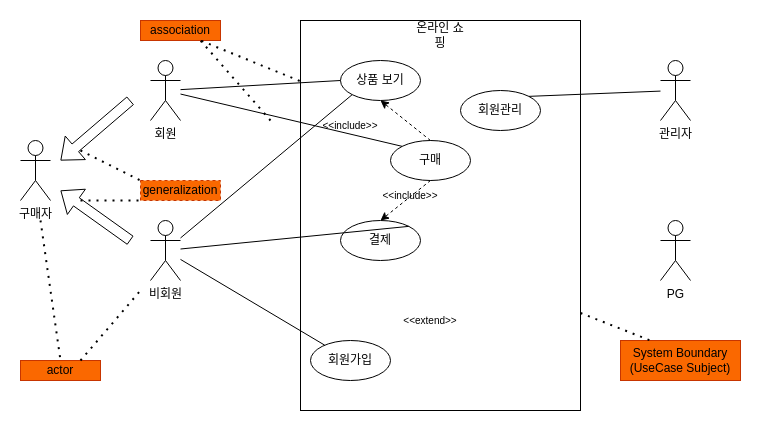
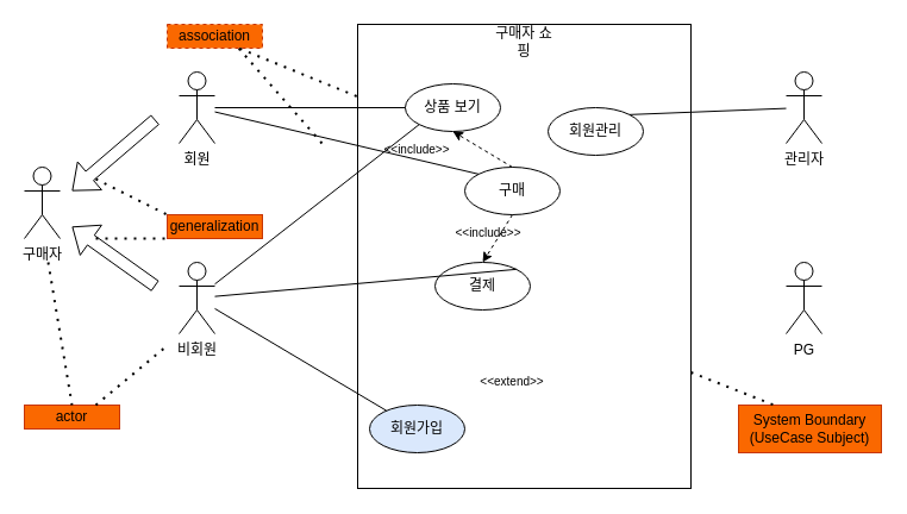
  <mxCell id="0" />
  <mxCell id="1" parent="0" />
  <mxCell id="2" value="회원" style="shape=umlActor;verticalLabelPosition=bottom;verticalAlign=top;html=1;outlineConnect=0;" vertex="1" parent="1"><mxGeometry x="150" y="60" width="30" height="60" as="geometry" /></mxCell>
  <mxCell id="3" value="비회원" style="shape=umlActor;verticalLabelPosition=bottom;verticalAlign=top;html=1;outlineConnect=0;" vertex="1" parent="1"><mxGeometry x="150" y="220" width="30" height="60" as="geometry" /></mxCell>
  <mxCell id="4" value="구매자" style="shape=umlActor;verticalLabelPosition=bottom;verticalAlign=top;html=1;outlineConnect=0;" vertex="1" parent="1"><mxGeometry x="20" y="140" width="30" height="60" as="geometry" /></mxCell>
- <mxCell id="5" value="actor" style="rounded=0;whiteSpace=wrap;html=1;fillColor=#fa6800;fontColor=#000000;strokeColor=#C73500;" vertex="1" parent="1"><mxGeometry x="20" y="360" width="80" height="20" as="geometry" /></mxCell>
- <mxCell id="6" value="association" style="rounded=0;whiteSpace=wrap;html=1;fillColor=#fa6800;fontColor=#000000;strokeColor=#C73500;" vertex="1" parent="1"><mxGeometry x="140" y="20" width="80" height="20" as="geometry" /></mxCell>
- <mxCell id="7" value="generalization" style="rounded=0;whiteSpace=wrap;html=1;fillColor=#fa6800;fontColor=#000000;strokeColor=#C73500;dashed=1;" vertex="1" parent="1"><mxGeometry x="140" y="180" width="80" height="20" as="geometry" /></mxCell>
+ <mxCell id="5" value="actor" style="rounded=0;whiteSpace=wrap;html=1;fillColor=#fa6800;fontColor=#000000;strokeColor=#C73500;" vertex="1" parent="1"><mxGeometry x="20" y="340" width="80" height="20" as="geometry" /></mxCell>
+ <mxCell id="6" value="association" style="rounded=0;whiteSpace=wrap;html=1;fillColor=#fa6800;fontColor=#000000;strokeColor=#C73500;dashed=1;" vertex="1" parent="1"><mxGeometry x="140" y="20" width="80" height="20" as="geometry" /></mxCell>
+ <mxCell id="7" value="generalization" style="rounded=0;whiteSpace=wrap;html=1;fillColor=#fa6800;fontColor=#000000;strokeColor=#C73500;" vertex="1" parent="1"><mxGeometry x="140" y="180" width="80" height="20" as="geometry" /></mxCell>
  <mxCell id="8" value="" style="group" vertex="1" connectable="0" parent="1"><mxGeometry x="300" y="20" width="280" height="390" as="geometry" /></mxCell>
  <mxCell id="9" value="" style="rounded=0;whiteSpace=wrap;html=1;" vertex="1" parent="8"><mxGeometry width="280" height="390" as="geometry" /></mxCell>
- <mxCell id="10" value="상품 보기" style="ellipse;whiteSpace=wrap;html=1;" vertex="1" parent="8"><mxGeometry x="40" y="40" width="80" height="40" as="geometry" /></mxCell>
+ <mxCell id="10" value="상품 보기" style="ellipse;whiteSpace=wrap;html=1;" vertex="1" parent="8"><mxGeometry x="40" y="50" width="80" height="40" as="geometry" /></mxCell>
  <mxCell id="11" value="회원관리" style="ellipse;whiteSpace=wrap;html=1;" vertex="1" parent="8"><mxGeometry x="160" y="70" width="80" height="40" as="geometry" /></mxCell>
  <mxCell id="12" value="구매" style="ellipse;whiteSpace=wrap;html=1;" vertex="1" parent="8"><mxGeometry x="90" y="120" width="80" height="40" as="geometry" /></mxCell>
- <mxCell id="13" value="결제" style="ellipse;whiteSpace=wrap;html=1;" vertex="1" parent="8"><mxGeometry x="40" y="200" width="80" height="40" as="geometry" /></mxCell>
- <mxCell id="14" value="회원가입" style="ellipse;whiteSpace=wrap;html=1;" vertex="1" parent="8"><mxGeometry x="10" y="320" width="80" height="40" as="geometry" /></mxCell>
- <mxCell id="15" value="온라인 쇼핑" style="text;html=1;align=center;verticalAlign=middle;whiteSpace=wrap;rounded=0;" vertex="1" parent="8"><mxGeometry x="110" width="60" height="30" as="geometry" /></mxCell>
+ <mxCell id="13" value="결제" style="ellipse;whiteSpace=wrap;html=1;" vertex="1" parent="8"><mxGeometry x="65" y="200" width="80" height="40" as="geometry" /></mxCell>
+ <mxCell id="14" value="회원가입" style="ellipse;whiteSpace=wrap;html=1;fillColor=#dae8fc;" vertex="1" parent="8"><mxGeometry x="10" y="320" width="80" height="40" as="geometry" /></mxCell>
+ <mxCell id="15" value="구매자 쇼핑" style="text;html=1;align=center;verticalAlign=middle;whiteSpace=wrap;rounded=0;" vertex="1" parent="8"><mxGeometry x="110" width="60" height="30" as="geometry" /></mxCell>
  <mxCell id="16" value="" style="endArrow=classic;html=1;rounded=0;entryX=0.5;entryY=1;entryDx=0;entryDy=0;exitX=0.5;exitY=0;exitDx=0;exitDy=0;dashed=1;" edge="1" parent="8" source="12" target="10"><mxGeometry width="50" height="50" relative="1" as="geometry"><mxPoint x="160" y="140" as="sourcePoint" /><mxPoint x="210" y="90" as="targetPoint" /></mxGeometry></mxCell>
  <mxCell id="17" value="" style="endArrow=classic;html=1;rounded=0;exitX=0.5;exitY=1;exitDx=0;exitDy=0;dashed=1;entryX=0.5;entryY=0;entryDx=0;entryDy=0;" edge="1" parent="8" source="12" target="13"><mxGeometry width="50" height="50" relative="1" as="geometry"><mxPoint x="90" y="130" as="sourcePoint" /><mxPoint x="90" y="90" as="targetPoint" /></mxGeometry></mxCell>
  <mxCell id="18" value="&lt;font style=&quot;font-size: 10px;&quot;&gt;&amp;lt;&amp;lt;include&amp;gt;&amp;gt;&lt;/font&gt;" style="text;html=1;align=center;verticalAlign=middle;whiteSpace=wrap;rounded=0;" vertex="1" parent="8"><mxGeometry x="20" y="100" width="60" height="10" as="geometry" /></mxCell>
  <mxCell id="19" value="&lt;font style=&quot;font-size: 10px;&quot;&gt;&amp;lt;&amp;lt;include&amp;gt;&amp;gt;&lt;/font&gt;" style="text;html=1;align=center;verticalAlign=middle;whiteSpace=wrap;rounded=0;" vertex="1" parent="8"><mxGeometry x="80" y="170" width="60" height="10" as="geometry" /></mxCell>
  <mxCell id="20" value="&lt;font style=&quot;font-size: 10px;&quot;&gt;&amp;lt;&amp;lt;extend&amp;gt;&amp;gt;&lt;/font&gt;" style="text;html=1;align=center;verticalAlign=middle;whiteSpace=wrap;rounded=0;" vertex="1" parent="8"><mxGeometry x="100" y="295" width="60" height="10" as="geometry" /></mxCell>
  <mxCell id="21" value="" style="endArrow=none;html=1;rounded=0;" edge="1" parent="1" source="3" target="14"><mxGeometry width="50" height="50" relative="1" as="geometry"><mxPoint x="270" y="110" as="sourcePoint" /><mxPoint x="320" y="60" as="targetPoint" /></mxGeometry></mxCell>
  <mxCell id="22" value="" style="endArrow=none;dashed=1;html=1;dashPattern=1 3;strokeWidth=2;rounded=0;exitX=0.75;exitY=0;exitDx=0;exitDy=0;" edge="1" parent="1" source="5"><mxGeometry width="50" height="50" relative="1" as="geometry"><mxPoint x="230" y="110" as="sourcePoint" /><mxPoint x="140" y="290" as="targetPoint" /></mxGeometry></mxCell>
  <mxCell id="23" value="" style="endArrow=none;dashed=1;html=1;dashPattern=1 3;strokeWidth=2;rounded=0;entryX=0.5;entryY=0;entryDx=0;entryDy=0;" edge="1" parent="1" target="5"><mxGeometry width="50" height="50" relative="1" as="geometry"><mxPoint x="40" y="220" as="sourcePoint" /><mxPoint x="280" y="60" as="targetPoint" /></mxGeometry></mxCell>
  <mxCell id="24" value="" style="shape=flexArrow;endArrow=classic;html=1;rounded=0;" edge="1" parent="1"><mxGeometry width="50" height="50" relative="1" as="geometry"><mxPoint x="130" y="240" as="sourcePoint" /><mxPoint x="60" y="190" as="targetPoint" /></mxGeometry></mxCell>
  <mxCell id="25" value="" style="endArrow=none;dashed=1;html=1;dashPattern=1 3;strokeWidth=2;rounded=0;entryX=0;entryY=1;entryDx=0;entryDy=0;" edge="1" parent="1" target="7"><mxGeometry width="50" height="50" relative="1" as="geometry"><mxPoint x="80" y="200" as="sourcePoint" /><mxPoint x="98.8" y="202.84" as="targetPoint" /></mxGeometry></mxCell>
  <mxCell id="26" value="" style="shape=flexArrow;endArrow=classic;html=1;rounded=0;" edge="1" parent="1"><mxGeometry width="50" height="50" relative="1" as="geometry"><mxPoint x="130" y="100" as="sourcePoint" /><mxPoint x="60" y="160" as="targetPoint" /></mxGeometry></mxCell>
  <mxCell id="27" value="" style="endArrow=none;dashed=1;html=1;dashPattern=1 3;strokeWidth=2;rounded=0;entryX=0;entryY=0;entryDx=0;entryDy=0;" edge="1" parent="1" target="7"><mxGeometry width="50" height="50" relative="1" as="geometry"><mxPoint x="80" y="150" as="sourcePoint" /><mxPoint x="160" y="160" as="targetPoint" /></mxGeometry></mxCell>
  <mxCell id="28" value="" style="endArrow=none;html=1;rounded=0;entryX=0;entryY=1;entryDx=0;entryDy=0;" edge="1" parent="1" source="3" target="10"><mxGeometry width="50" height="50" relative="1" as="geometry"><mxPoint x="180" y="260" as="sourcePoint" /><mxPoint x="298" y="353" as="targetPoint" /></mxGeometry></mxCell>
  <mxCell id="29" value="" style="endArrow=none;html=1;rounded=0;entryX=0;entryY=0;entryDx=0;entryDy=0;" edge="1" parent="1" source="2" target="12"><mxGeometry width="50" height="50" relative="1" as="geometry"><mxPoint x="230" y="170" as="sourcePoint" /><mxPoint x="280" y="120" as="targetPoint" /></mxGeometry></mxCell>
  <mxCell id="30" value="" style="endArrow=none;html=1;rounded=0;entryX=0;entryY=0.5;entryDx=0;entryDy=0;" edge="1" parent="1" source="2" target="10"><mxGeometry width="50" height="50" relative="1" as="geometry"><mxPoint x="210" y="170" as="sourcePoint" /><mxPoint x="260" y="120" as="targetPoint" /></mxGeometry></mxCell>
  <mxCell id="31" value="" style="endArrow=none;dashed=1;html=1;dashPattern=1 3;strokeWidth=2;rounded=0;entryX=0.75;entryY=1;entryDx=0;entryDy=0;exitX=-0.003;exitY=0.155;exitDx=0;exitDy=0;exitPerimeter=0;" edge="1" parent="1" source="9" target="6"><mxGeometry width="50" height="50" relative="1" as="geometry"><mxPoint x="170" y="160" as="sourcePoint" /><mxPoint x="220" y="110" as="targetPoint" /></mxGeometry></mxCell>
  <mxCell id="32" value="" style="endArrow=none;dashed=1;html=1;dashPattern=1 3;strokeWidth=2;rounded=0;entryX=0.75;entryY=1;entryDx=0;entryDy=0;" edge="1" parent="1" target="6"><mxGeometry width="50" height="50" relative="1" as="geometry"><mxPoint x="270" y="120" as="sourcePoint" /><mxPoint x="210" y="50" as="targetPoint" /></mxGeometry></mxCell>
  <mxCell id="33" value="관리자" style="shape=umlActor;verticalLabelPosition=bottom;verticalAlign=top;html=1;outlineConnect=0;" vertex="1" parent="1"><mxGeometry x="660" y="60" width="30" height="60" as="geometry" /></mxCell>
  <mxCell id="34" value="PG" style="shape=umlActor;verticalLabelPosition=bottom;verticalAlign=top;html=1;outlineConnect=0;" vertex="1" parent="1"><mxGeometry x="660" y="220" width="30" height="60" as="geometry" /></mxCell>
  <mxCell id="35" value="" style="endArrow=none;html=1;rounded=0;exitX=1;exitY=0;exitDx=0;exitDy=0;" edge="1" parent="1" source="11" target="33"><mxGeometry width="50" height="50" relative="1" as="geometry"><mxPoint x="480" y="130" as="sourcePoint" /><mxPoint x="530" y="80" as="targetPoint" /></mxGeometry></mxCell>
  <mxCell id="36" value="" style="endArrow=none;html=1;rounded=0;exitX=1;exitY=0;exitDx=0;exitDy=0;" edge="1" parent="1" source="13" target="3"><mxGeometry width="50" height="50" relative="1" as="geometry"><mxPoint x="480" y="130" as="sourcePoint" /><mxPoint x="530" y="80" as="targetPoint" /></mxGeometry></mxCell>
  <mxCell id="37" value="System Boundary&lt;div&gt;(UseCase Subject)&lt;/div&gt;" style="rounded=0;whiteSpace=wrap;html=1;fillColor=#fa6800;fontColor=#000000;strokeColor=#C73500;" vertex="1" parent="1"><mxGeometry x="620" y="340" width="120" height="40" as="geometry" /></mxCell>
  <mxCell id="38" value="" style="endArrow=none;dashed=1;html=1;dashPattern=1 3;strokeWidth=2;rounded=0;entryX=0.25;entryY=0;entryDx=0;entryDy=0;exitX=1;exitY=0.75;exitDx=0;exitDy=0;" edge="1" parent="1" source="9" target="37"><mxGeometry width="50" height="50" relative="1" as="geometry"><mxPoint x="610" y="220" as="sourcePoint" /><mxPoint x="660" y="170" as="targetPoint" /></mxGeometry></mxCell>
